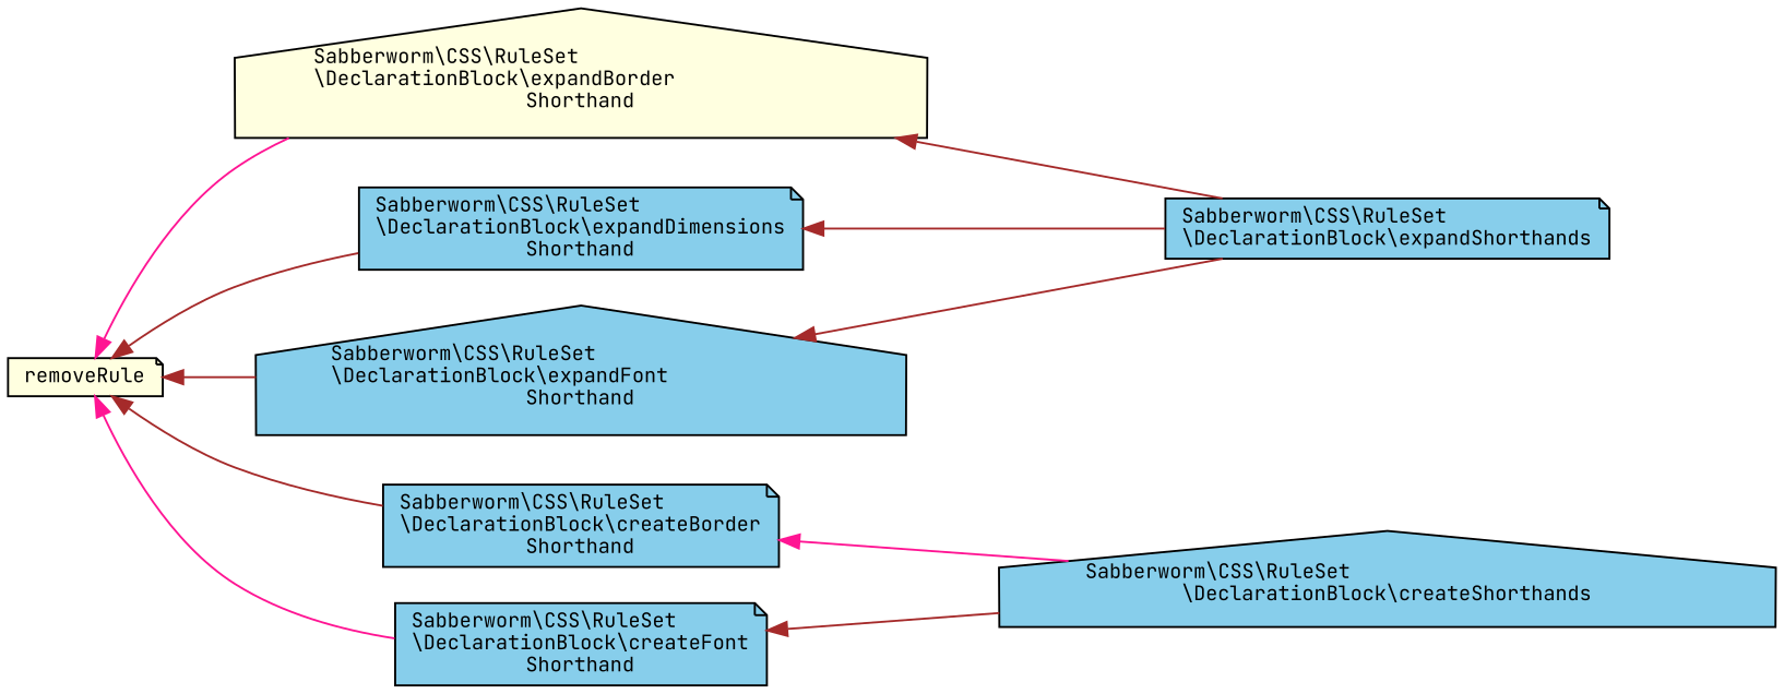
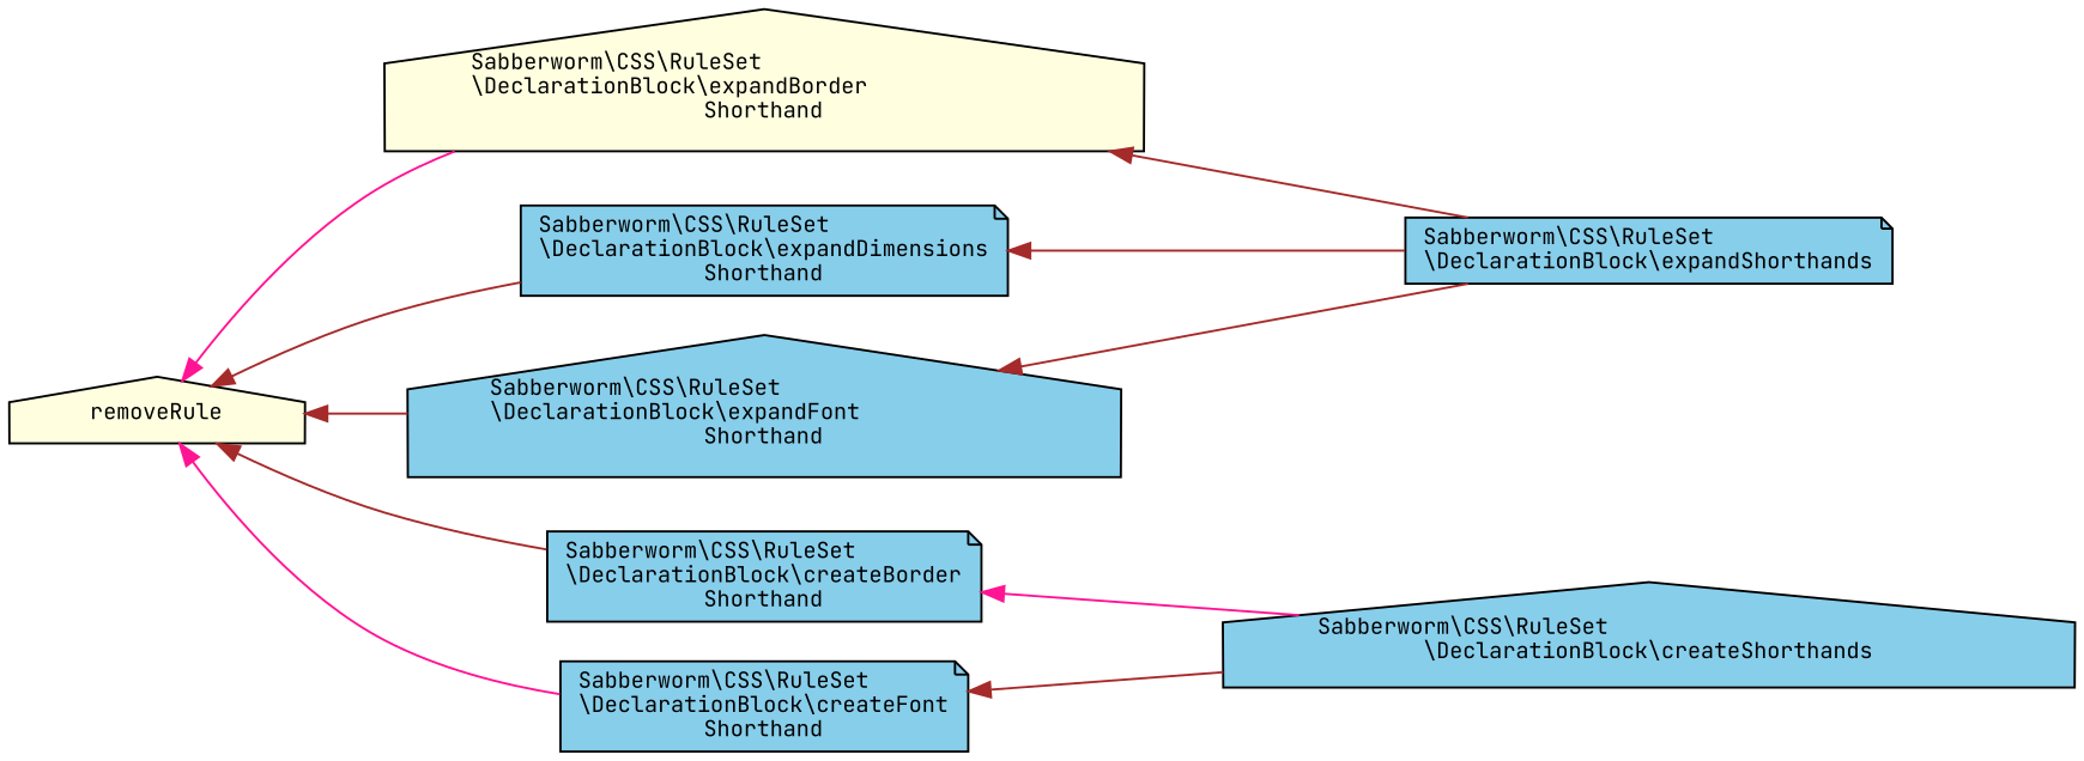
  digraph {
    rankdir=LR
    fontname="JetBrains Mono"
    node [color=black fillcolor=skyblue fontname="JetBrains Mono" fontsize=10 shape=house style=filled]
    edge [color=brown dir=back fontname="JetBrains Mono" fontsize=10 labelfontname=Helvetica labelfontsize=10 style=solid]
-   n1 [fillcolor=lightyellow fontcolor=black height=0.2 label=removeRule shape=note width=0.4]
+   n1 [fillcolor=lightyellow fontcolor=black height=0.2 label=removeRule width=0.4]
    n2 [fillcolor=lightyellow height=0.2 label="Sabberworm\\CSS\\RuleSet\l\\DeclarationBlock\\expandBorder\lShorthand" width=0.4]
    n3 [height=0.2 label="Sabberworm\\CSS\\RuleSet\l\\DeclarationBlock\\expandDimensions\lShorthand" shape=note width=0.4]
    n4 [height=0.2 label="Sabberworm\\CSS\\RuleSet\l\\DeclarationBlock\\expandFont\lShorthand" width=0.4]
    n5 [height=0.2 label="Sabberworm\\CSS\\RuleSet\l\\DeclarationBlock\\createBorder\lShorthand" shape=note width=0.4]
    n6 [height=0.2 label="Sabberworm\\CSS\\RuleSet\l\\DeclarationBlock\\createFont\lShorthand" shape=note width=0.4]
    n7 [height=0.2 label="Sabberworm\\CSS\\RuleSet\l\\DeclarationBlock\\expandShorthands" shape=note width=0.4]
    n8 [height=0.2 label="Sabberworm\\CSS\\RuleSet\l\\DeclarationBlock\\createShorthands" width=0.4]
    n1 -> n2 [color=deeppink]
    n1 -> n3
    n1 -> n4
    n1 -> n5
    n1 -> n6 [color=deeppink]
    n2 -> n7
    n3 -> n7
    n4 -> n7
    n5 -> n8 [color=deeppink]
    n6 -> n8
  }
